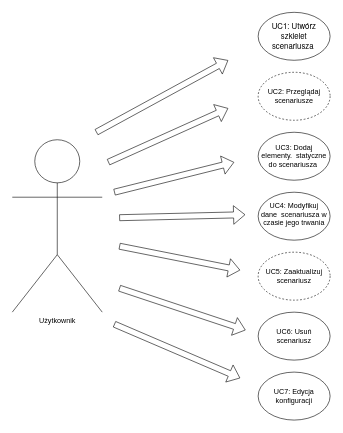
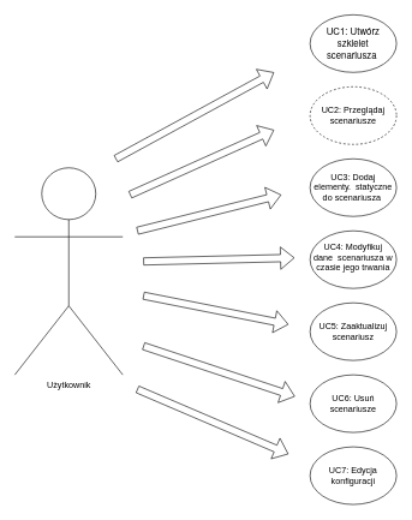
  <mxCell id="0" />
  <mxCell id="1" parent="0" />
  <mxCell id="2" value="Użytkownik" style="shape=umlActor;verticalLabelPosition=bottom;verticalAlign=top;html=1;outlineConnect=0;" vertex="1" parent="1"><mxGeometry x="20" y="232.5" width="150" height="287.5" as="geometry" /></mxCell>
  <mxCell id="3" value="&lt;span style=&quot;font-family: &amp;quot;Helvetica Neue&amp;quot;; font-size: 13px; text-align: start; background-color: initial;&quot;&gt;UC1: Utwórz szkielet scenariusza&lt;/span&gt;&lt;span style=&quot;font-family: &amp;quot;Helvetica Neue&amp;quot;; font-size: 13px; text-align: start; background-color: initial;&quot; class=&quot;Apple-converted-space&quot;&gt;&amp;nbsp;&lt;/span&gt;" style="ellipse;whiteSpace=wrap;html=1;" vertex="1" parent="1"><mxGeometry x="430" y="20" width="120" height="80" as="geometry" /></mxCell>
  <mxCell id="4" value="&lt;br&gt;UC2: Przeglądaj scenariusze&lt;div&gt;&lt;br&gt;&lt;/div&gt;" style="ellipse;whiteSpace=wrap;html=1;dashed=1;" vertex="1" parent="1"><mxGeometry x="430" y="120" width="120" height="80" as="geometry" /></mxCell>
  <mxCell id="5" value="" style="shape=flexArrow;endArrow=classic;html=1;rounded=0;" edge="1" parent="1"><mxGeometry width="50" height="50" relative="1" as="geometry"><mxPoint x="160" y="220" as="sourcePoint" /><mxPoint x="380" y="100" as="targetPoint" /></mxGeometry></mxCell>
  <mxCell id="6" value="" style="shape=flexArrow;endArrow=classic;html=1;rounded=0;" edge="1" parent="1"><mxGeometry width="50" height="50" relative="1" as="geometry"><mxPoint x="180" y="270" as="sourcePoint" /><mxPoint x="380" y="180" as="targetPoint" /></mxGeometry></mxCell>
  <mxCell id="7" value="UC3: Dodaj elementy.&amp;nbsp; statyczne do scenariusza&amp;nbsp;" style="ellipse;whiteSpace=wrap;html=1;" vertex="1" parent="1"><mxGeometry x="430" y="220" width="120" height="80" as="geometry" /></mxCell>
  <mxCell id="8" value="&lt;table&gt;&lt;tbody&gt;&lt;tr&gt;&lt;td&gt;UC4: Modyfikuj dane&amp;nbsp; scenariusza w czasie jego trwania&lt;/td&gt;&lt;/tr&gt;&lt;/tbody&gt;&lt;/table&gt;&lt;table&gt;&lt;tbody&gt;&lt;tr&gt;&lt;td&gt;&lt;/td&gt;&lt;/tr&gt;&lt;/tbody&gt;&lt;/table&gt;" style="ellipse;whiteSpace=wrap;html=1;" vertex="1" parent="1"><mxGeometry x="430" y="320" width="120" height="80" as="geometry" /></mxCell>
- <mxCell id="9" value="UC5: Zaaktualizuj scenariusz" style="ellipse;whiteSpace=wrap;html=1;dashed=1;" vertex="1" parent="1"><mxGeometry x="430" y="420" width="120" height="80" as="geometry" /></mxCell>
- <mxCell id="10" value="&lt;div&gt;UC6: Usuń scenariusz&lt;/div&gt;" style="ellipse;whiteSpace=wrap;html=1;" vertex="1" parent="1"><mxGeometry x="430" y="520" width="120" height="80" as="geometry" /></mxCell>
+ <mxCell id="9" value="UC5: Zaaktualizuj scenariusz" style="ellipse;whiteSpace=wrap;html=1;" vertex="1" parent="1"><mxGeometry x="430" y="420" width="120" height="80" as="geometry" /></mxCell>
+ <mxCell id="10" value="&lt;div&gt;UC6: Usuń scenariusze&lt;/div&gt;" style="ellipse;whiteSpace=wrap;html=1;" vertex="1" parent="1"><mxGeometry x="430" y="520" width="120" height="80" as="geometry" /></mxCell>
  <mxCell id="11" value="&lt;div&gt;UC7: Edycja konfiguracji&lt;/div&gt;" style="ellipse;whiteSpace=wrap;html=1;" vertex="1" parent="1"><mxGeometry x="430" y="620" width="120" height="80" as="geometry" /></mxCell>
  <mxCell id="12" value="" style="shape=flexArrow;endArrow=classic;html=1;rounded=0;" edge="1" parent="1"><mxGeometry width="50" height="50" relative="1" as="geometry"><mxPoint x="190" y="320" as="sourcePoint" /><mxPoint x="390" y="270" as="targetPoint" /></mxGeometry></mxCell>
  <mxCell id="13" value="" style="shape=flexArrow;endArrow=classic;html=1;rounded=0;" edge="1" parent="1"><mxGeometry width="50" height="50" relative="1" as="geometry"><mxPoint x="198.5" y="362.5" as="sourcePoint" /><mxPoint x="408.5" y="357.5" as="targetPoint" /></mxGeometry></mxCell>
  <mxCell id="14" value="" style="shape=flexArrow;endArrow=classic;html=1;rounded=0;" edge="1" parent="1"><mxGeometry width="50" height="50" relative="1" as="geometry"><mxPoint x="198.5" y="410" as="sourcePoint" /><mxPoint x="400" y="450" as="targetPoint" /></mxGeometry></mxCell>
  <mxCell id="15" value="" style="shape=flexArrow;endArrow=classic;html=1;rounded=0;" edge="1" parent="1"><mxGeometry width="50" height="50" relative="1" as="geometry"><mxPoint x="198.5" y="480" as="sourcePoint" /><mxPoint x="409" y="550" as="targetPoint" /></mxGeometry></mxCell>
  <mxCell id="16" value="" style="shape=flexArrow;endArrow=classic;html=1;rounded=0;" edge="1" parent="1"><mxGeometry width="50" height="50" relative="1" as="geometry"><mxPoint x="190" y="540" as="sourcePoint" /><mxPoint x="400" y="630" as="targetPoint" /></mxGeometry></mxCell>
